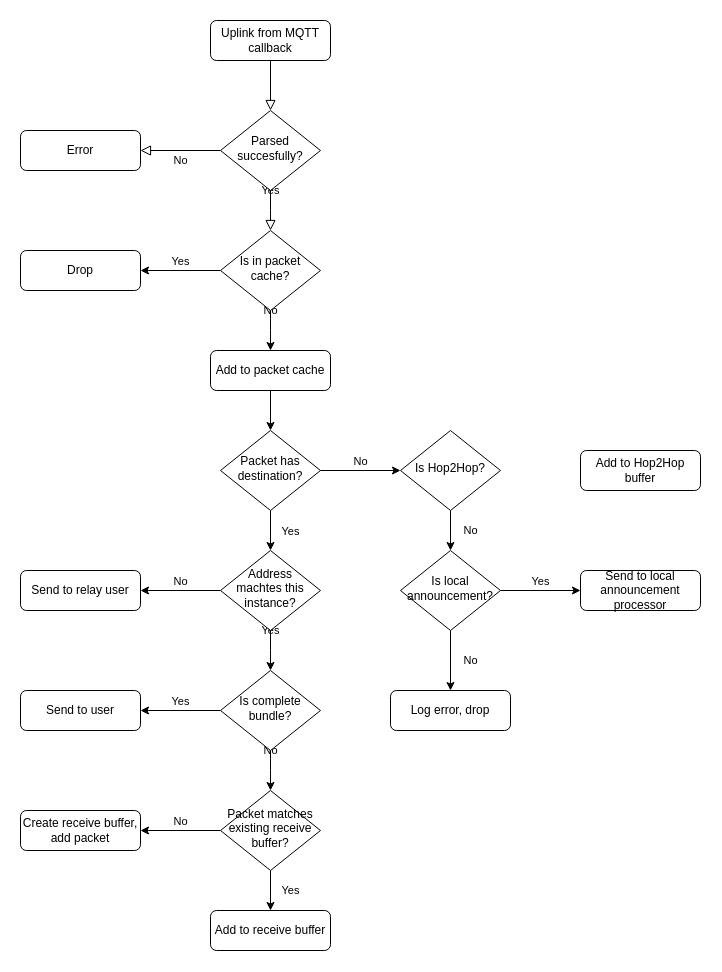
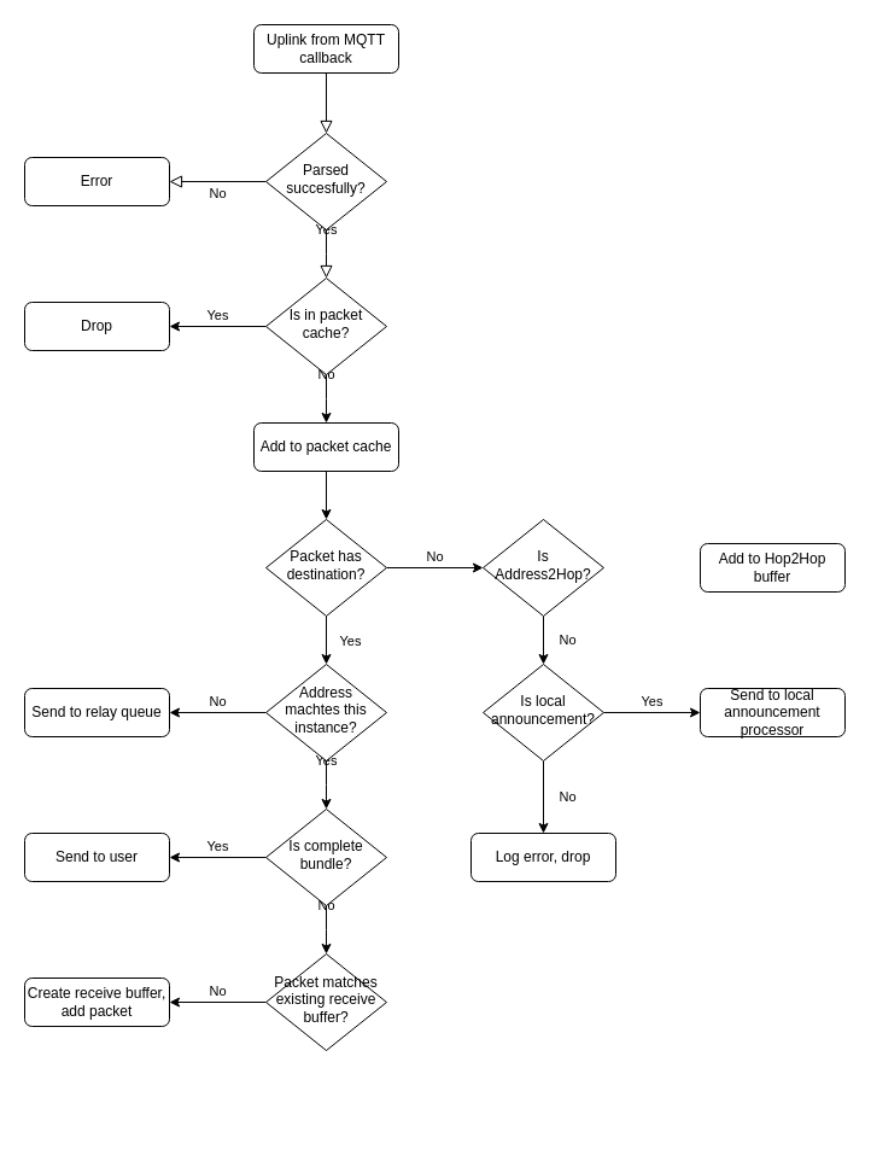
  <mxCell id="0" />
  <mxCell id="1" parent="0" />
  <mxCell id="2" value="" style="rounded=0;html=1;jettySize=auto;orthogonalLoop=1;fontSize=11;endArrow=block;endFill=0;endSize=8;strokeWidth=1;shadow=0;labelBackgroundColor=none;edgeStyle=orthogonalEdgeStyle;" parent="1" source="3" target="6" edge="1"><mxGeometry relative="1" as="geometry" /></mxCell>
  <mxCell id="3" value="Uplink from MQTT callback" style="rounded=1;whiteSpace=wrap;html=1;fontSize=12;glass=0;strokeWidth=1;shadow=0;" parent="1" vertex="1"><mxGeometry x="210" y="20" width="120" height="40" as="geometry" /></mxCell>
  <mxCell id="4" value="Yes" style="rounded=0;html=1;jettySize=auto;orthogonalLoop=1;fontSize=11;endArrow=block;endFill=0;endSize=8;strokeWidth=1;shadow=0;labelBackgroundColor=none;edgeStyle=orthogonalEdgeStyle;" parent="1" source="6" edge="1"><mxGeometry y="20" relative="1" as="geometry"><mxPoint as="offset" /><mxPoint x="270" y="230" as="targetPoint" /></mxGeometry></mxCell>
  <mxCell id="5" value="No" style="edgeStyle=orthogonalEdgeStyle;rounded=0;html=1;jettySize=auto;orthogonalLoop=1;fontSize=11;endArrow=block;endFill=0;endSize=8;strokeWidth=1;shadow=0;labelBackgroundColor=none;" parent="1" source="6" target="7" edge="1"><mxGeometry y="10" relative="1" as="geometry"><mxPoint as="offset" /></mxGeometry></mxCell>
  <mxCell id="6" value="Parsed succesfully?" style="rhombus;whiteSpace=wrap;html=1;shadow=0;fontFamily=Helvetica;fontSize=12;align=center;strokeWidth=1;spacing=6;spacingTop=-4;" parent="1" vertex="1"><mxGeometry x="220" y="110" width="100" height="80" as="geometry" /></mxCell>
  <mxCell id="7" value="Error" style="rounded=1;whiteSpace=wrap;html=1;fontSize=12;glass=0;strokeWidth=1;shadow=0;" parent="1" vertex="1"><mxGeometry x="20" y="130" width="120" height="40" as="geometry" /></mxCell>
  <mxCell id="8" value="Yes" style="edgeStyle=orthogonalEdgeStyle;rounded=0;orthogonalLoop=1;jettySize=auto;html=1;entryX=1;entryY=0.5;entryDx=0;entryDy=0;verticalAlign=bottom;" parent="1" source="10" target="11" edge="1"><mxGeometry relative="1" as="geometry" /></mxCell>
  <mxCell id="9" value="No" style="edgeStyle=orthogonalEdgeStyle;rounded=0;orthogonalLoop=1;jettySize=auto;html=1;entryX=0.5;entryY=0;entryDx=0;entryDy=0;verticalAlign=middle;align=center;labelBackgroundColor=none;labelPosition=center;verticalLabelPosition=middle;" parent="1" source="10" edge="1"><mxGeometry y="20" relative="1" as="geometry"><mxPoint x="270" y="350" as="targetPoint" /><mxPoint as="offset" /></mxGeometry></mxCell>
  <mxCell id="10" value="Is in packet cache?" style="rhombus;whiteSpace=wrap;html=1;shadow=0;fontFamily=Helvetica;fontSize=12;align=center;strokeWidth=1;spacing=6;spacingTop=-4;verticalAlign=middle;" parent="1" vertex="1"><mxGeometry x="220" y="230" width="100" height="80" as="geometry" /></mxCell>
  <mxCell id="11" value="Drop" style="rounded=1;whiteSpace=wrap;html=1;fontSize=12;glass=0;strokeWidth=1;shadow=0;" parent="1" vertex="1"><mxGeometry x="20" y="250" width="120" height="40" as="geometry" /></mxCell>
  <mxCell id="12" style="edgeStyle=orthogonalEdgeStyle;rounded=0;orthogonalLoop=1;jettySize=auto;html=1;entryX=0.5;entryY=0;entryDx=0;entryDy=0;labelBackgroundColor=none;" parent="1" source="13" target="25" edge="1"><mxGeometry relative="1" as="geometry" /></mxCell>
  <mxCell id="13" value="Add to packet cache" style="rounded=1;whiteSpace=wrap;html=1;fontSize=12;glass=0;strokeWidth=1;shadow=0;" parent="1" vertex="1"><mxGeometry x="210" y="350" width="120" height="40" as="geometry" /></mxCell>
  <mxCell id="14" value="No" style="edgeStyle=orthogonalEdgeStyle;rounded=0;orthogonalLoop=1;jettySize=auto;html=1;entryX=1;entryY=0.5;entryDx=0;entryDy=0;labelBackgroundColor=none;verticalAlign=bottom;" parent="1" source="16" target="17" edge="1"><mxGeometry relative="1" as="geometry" /></mxCell>
  <mxCell id="15" value="Yes" style="edgeStyle=orthogonalEdgeStyle;rounded=0;orthogonalLoop=1;jettySize=auto;html=1;entryX=0.5;entryY=0;entryDx=0;entryDy=0;labelBackgroundColor=none;" parent="1" source="16" edge="1"><mxGeometry y="20" relative="1" as="geometry"><mxPoint x="270" y="670" as="targetPoint" /><mxPoint as="offset" /></mxGeometry></mxCell>
  <mxCell id="16" value="Address machtes this instance?" style="rhombus;whiteSpace=wrap;html=1;shadow=0;fontFamily=Helvetica;fontSize=12;align=center;strokeWidth=1;spacing=6;spacingTop=-4;verticalAlign=middle;" parent="1" vertex="1"><mxGeometry x="220" y="550" width="100" height="80" as="geometry" /></mxCell>
- <mxCell id="17" value="Send to relay user" style="rounded=1;whiteSpace=wrap;html=1;fontSize=12;glass=0;strokeWidth=1;shadow=0;" parent="1" vertex="1"><mxGeometry x="20" y="570" width="120" height="40" as="geometry" /></mxCell>
+ <mxCell id="17" value="Send to relay queue" style="rounded=1;whiteSpace=wrap;html=1;fontSize=12;glass=0;strokeWidth=1;shadow=0;" parent="1" vertex="1"><mxGeometry x="20" y="570" width="120" height="40" as="geometry" /></mxCell>
  <mxCell id="18" value="No" style="edgeStyle=orthogonalEdgeStyle;rounded=0;orthogonalLoop=1;jettySize=auto;html=1;labelBackgroundColor=none;verticalAlign=bottom;entryX=1;entryY=0.5;entryDx=0;entryDy=0;" parent="1" source="20" target="21" edge="1"><mxGeometry relative="1" as="geometry"><mxPoint x="-10" y="870" as="targetPoint" /><Array as="points" /></mxGeometry></mxCell>
- <mxCell id="19" value="Yes" style="edgeStyle=orthogonalEdgeStyle;rounded=0;orthogonalLoop=1;jettySize=auto;html=1;entryX=0.5;entryY=0;entryDx=0;entryDy=0;labelBackgroundColor=none;" parent="1" source="20" target="22" edge="1"><mxGeometry y="20" relative="1" as="geometry"><mxPoint as="offset" /></mxGeometry></mxCell>
  <mxCell id="20" value="Packet matches existing receive buffer?" style="rhombus;whiteSpace=wrap;html=1;shadow=0;fontFamily=Helvetica;fontSize=12;align=center;strokeWidth=1;spacing=6;spacingTop=-4;verticalAlign=middle;" parent="1" vertex="1"><mxGeometry x="220" y="790" width="100" height="80" as="geometry" /></mxCell>
  <mxCell id="21" value="Create receive buffer, add packet" style="rounded=1;whiteSpace=wrap;html=1;fontSize=12;glass=0;strokeWidth=1;shadow=0;" parent="1" vertex="1"><mxGeometry x="20" y="810" width="120" height="40" as="geometry" /></mxCell>
- <mxCell id="22" value="Add to receive buffer" style="rounded=1;whiteSpace=wrap;html=1;fontSize=12;glass=0;strokeWidth=1;shadow=0;" parent="1" vertex="1"><mxGeometry x="210" y="910" width="120" height="40" as="geometry" /></mxCell>
  <mxCell id="23" value="Yes" style="edgeStyle=orthogonalEdgeStyle;rounded=0;orthogonalLoop=1;jettySize=auto;html=1;entryX=0.5;entryY=0;entryDx=0;entryDy=0;labelBackgroundColor=none;verticalAlign=bottom;" parent="1" source="25" target="16" edge="1"><mxGeometry x="0.5" y="20" relative="1" as="geometry"><mxPoint as="offset" /></mxGeometry></mxCell>
  <mxCell id="24" value="No" style="edgeStyle=orthogonalEdgeStyle;rounded=0;orthogonalLoop=1;jettySize=auto;html=1;entryX=0;entryY=0.5;entryDx=0;entryDy=0;labelBackgroundColor=none;verticalAlign=bottom;" parent="1" source="25" target="27" edge="1"><mxGeometry relative="1" as="geometry" /></mxCell>
  <mxCell id="25" value="Packet has destination?" style="rhombus;whiteSpace=wrap;html=1;shadow=0;fontFamily=Helvetica;fontSize=12;align=center;strokeWidth=1;spacing=6;spacingTop=-4;verticalAlign=middle;" parent="1" vertex="1"><mxGeometry x="220" y="430" width="100" height="80" as="geometry" /></mxCell>
  <mxCell id="26" value="No" style="edgeStyle=orthogonalEdgeStyle;rounded=0;orthogonalLoop=1;jettySize=auto;html=1;entryX=0.5;entryY=0;entryDx=0;entryDy=0;labelBackgroundColor=none;" parent="1" source="27" target="31" edge="1"><mxGeometry y="20" relative="1" as="geometry"><mxPoint as="offset" /></mxGeometry></mxCell>
- <mxCell id="27" value="Is Hop2Hop?" style="rhombus;whiteSpace=wrap;html=1;shadow=0;fontFamily=Helvetica;fontSize=12;align=center;strokeWidth=1;spacing=6;spacingTop=-4;verticalAlign=middle;" parent="1" vertex="1"><mxGeometry x="400" y="430" width="100" height="80" as="geometry" /></mxCell>
+ <mxCell id="27" value="Is Address2Hop?" style="rhombus;whiteSpace=wrap;html=1;shadow=0;fontFamily=Helvetica;fontSize=12;align=center;strokeWidth=1;spacing=6;spacingTop=-4;verticalAlign=middle;" parent="1" vertex="1"><mxGeometry x="400" y="430" width="100" height="80" as="geometry" /></mxCell>
  <mxCell id="28" value="Add to Hop2Hop buffer" style="rounded=1;whiteSpace=wrap;html=1;fontSize=12;glass=0;strokeWidth=1;shadow=0;" parent="1" vertex="1"><mxGeometry x="580" y="450" width="120" height="40" as="geometry" /></mxCell>
  <mxCell id="29" value="Yes" style="edgeStyle=orthogonalEdgeStyle;rounded=0;orthogonalLoop=1;jettySize=auto;html=1;entryX=0;entryY=0.5;entryDx=0;entryDy=0;labelBackgroundColor=none;verticalAlign=bottom;" parent="1" source="31" target="32" edge="1"><mxGeometry relative="1" as="geometry" /></mxCell>
  <mxCell id="30" value="No" style="edgeStyle=orthogonalEdgeStyle;rounded=0;orthogonalLoop=1;jettySize=auto;html=1;entryX=0.5;entryY=0;entryDx=0;entryDy=0;labelBackgroundColor=none;" parent="1" source="31" target="33" edge="1"><mxGeometry y="20" relative="1" as="geometry"><mxPoint as="offset" /></mxGeometry></mxCell>
  <mxCell id="31" value="Is local announcement?" style="rhombus;whiteSpace=wrap;html=1;shadow=0;fontFamily=Helvetica;fontSize=12;align=center;strokeWidth=1;spacing=6;spacingTop=-4;verticalAlign=middle;" parent="1" vertex="1"><mxGeometry x="400" y="550" width="100" height="80" as="geometry" /></mxCell>
  <mxCell id="32" value="Send to local announcement processor" style="rounded=1;whiteSpace=wrap;html=1;fontSize=12;glass=0;strokeWidth=1;shadow=0;" parent="1" vertex="1"><mxGeometry x="580" y="570" width="120" height="40" as="geometry" /></mxCell>
  <mxCell id="33" value="Log error, drop" style="rounded=1;whiteSpace=wrap;html=1;fontSize=12;glass=0;strokeWidth=1;shadow=0;" parent="1" vertex="1"><mxGeometry x="390" y="690" width="120" height="40" as="geometry" /></mxCell>
  <mxCell id="34" value="Yes" style="edgeStyle=orthogonalEdgeStyle;rounded=0;orthogonalLoop=1;jettySize=auto;html=1;labelBackgroundColor=none;verticalAlign=bottom;entryX=1;entryY=0.5;entryDx=0;entryDy=0;" parent="1" source="36" target="37" edge="1"><mxGeometry relative="1" as="geometry"><mxPoint x="-10" y="750" as="targetPoint" /><Array as="points" /></mxGeometry></mxCell>
  <mxCell id="35" value="No" style="edgeStyle=orthogonalEdgeStyle;rounded=0;orthogonalLoop=1;jettySize=auto;html=1;entryX=0.5;entryY=0;entryDx=0;entryDy=0;labelBackgroundColor=none;" parent="1" source="36" edge="1"><mxGeometry y="20" relative="1" as="geometry"><mxPoint x="270" y="790" as="targetPoint" /><mxPoint as="offset" /></mxGeometry></mxCell>
  <mxCell id="36" value="Is complete bundle?" style="rhombus;whiteSpace=wrap;html=1;shadow=0;fontFamily=Helvetica;fontSize=12;align=center;strokeWidth=1;spacing=6;spacingTop=-4;verticalAlign=middle;" parent="1" vertex="1"><mxGeometry x="220" y="670" width="100" height="80" as="geometry" /></mxCell>
  <mxCell id="37" value="Send to user" style="rounded=1;whiteSpace=wrap;html=1;fontSize=12;glass=0;strokeWidth=1;shadow=0;" parent="1" vertex="1"><mxGeometry x="20" y="690" width="120" height="40" as="geometry" /></mxCell>
